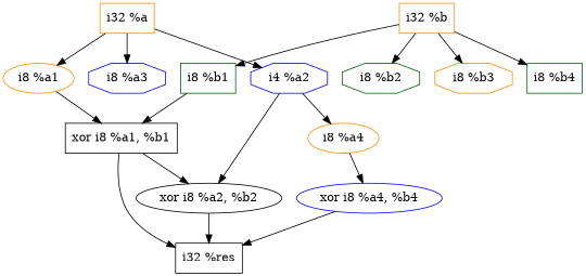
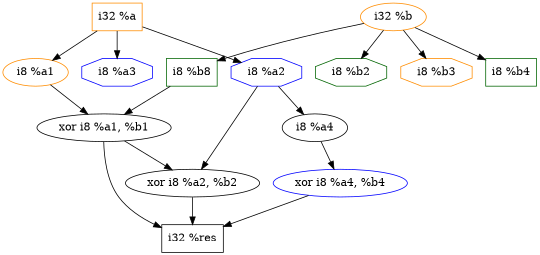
  digraph {
    node [color=darkorange shape=box]
    n1 [label="i32 %a"]
    n2 [label="i8 %a1" shape=ellipse]
-   n3 [color=blue label="i4 %a2" shape=octagon]
+   n3 [color=blue label="i8 %a2" shape=octagon]
    n4 [color=blue label="i8 %a3" shape=octagon]
-   n5 [color=black label="xor i8 %a1, %b1"]
-   n6 [label="i8 %a4" shape=ellipse]
+   n5 [color=black label="xor i8 %a1, %b1" shape=ellipse]
+   n6 [color=black label="i8 %a4" shape=ellipse]
    n7 [color=black label="xor i8 %a2, %b2" shape=ellipse]
    n8 [color=blue label="xor i8 %a4, %b4" shape=ellipse]
-   n9 [label="i32 %b"]
-   n10 [color=darkgreen label="i8 %b1"]
+   n9 [label="i32 %b" shape=ellipse]
+   n10 [color=darkgreen label="i8 %b8"]
    n11 [color=darkgreen label="i8 %b2" shape=octagon]
    n12 [label="i8 %b3" shape=octagon]
    n13 [color=darkgreen label="i8 %b4"]
    n14 [color=black label="i32 %res"]
    n1 -> n2
    n1 -> n3
    n1 -> n4
    n2 -> n5
    n3 -> n6
    n3 -> n7
    n5 -> n7
    n5 -> n14
    n6 -> n8
    n7 -> n14
    n8 -> n14
    n9 -> n10
    n9 -> n11
    n9 -> n12
    n9 -> n13
    n10 -> n5
  }
